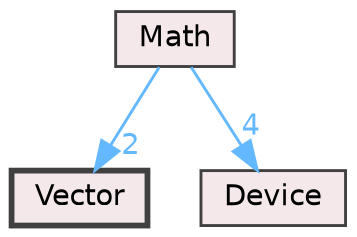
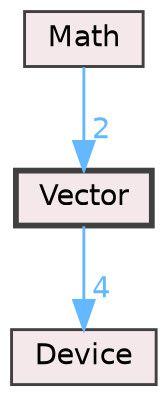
  digraph {
    compound=true
    node [color=grey25 fillcolor="#f5e8eb" fontname=Helvetica fontsize=10 shape=box style=filled]
    edge [color=steelblue1 fontcolor=steelblue1 fontname=Helvetica fontsize=10 labeldistance=1.5 labelfontname=Helvetica labelfontsize=10]
    n1 [height=0.2 label=Vector style="filled,bold" width=0.4]
    n2 [height=0.2 label=Device width=0.4]
    n3 [height=0.2 label=Math width=0.4]
-   n3 -> n2 [headlabel=4]
+   n1 -> n2 [headlabel=4]
    n3 -> n1 [headlabel=2]
  }
